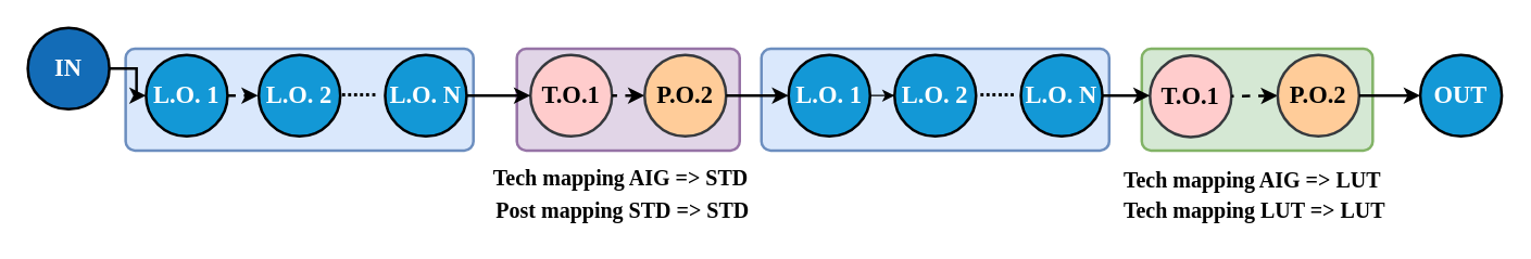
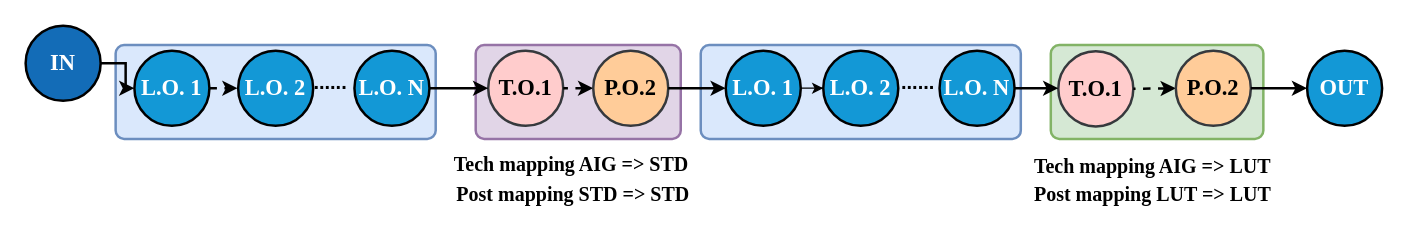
  <mxCell id="0" />
  <mxCell id="1" parent="0" />
  <mxCell id="2" value="" style="rounded=1;whiteSpace=wrap;html=1;arcSize=9;fillColor=#e1d5e7;strokeColor=#9673a6;strokeWidth=2;" parent="1" vertex="1"><mxGeometry x="380" y="35.5" width="164" height="75" as="geometry" /></mxCell>
  <mxCell id="3" value="" style="rounded=1;whiteSpace=wrap;html=1;arcSize=9;fillColor=#dae8fc;strokeColor=#6c8ebf;strokeWidth=2;" parent="1" vertex="1"><mxGeometry x="92" y="35.5" width="256" height="75" as="geometry" /></mxCell>
  <mxCell id="4" value="&lt;font color=&quot;#ffffff&quot; face=&quot;Times New Roman&quot; style=&quot;font-size: 18px;&quot;&gt;&lt;b&gt;L.O. 1&lt;/b&gt;&lt;/font&gt;" style="ellipse;whiteSpace=wrap;html=1;aspect=fixed;strokeWidth=2;fillColor=#1398D6;" parent="1" vertex="1"><mxGeometry x="107" y="40" width="60" height="60" as="geometry" /></mxCell>
  <mxCell id="5" value="&lt;b style=&quot;font-family: &amp;quot;Times New Roman&amp;quot;; font-size: 18px;&quot;&gt;&lt;font color=&quot;#ffffff&quot;&gt;L.O. N&lt;/font&gt;&lt;/b&gt;" style="ellipse;whiteSpace=wrap;html=1;aspect=fixed;strokeWidth=2;fillColor=#1398D6;" parent="1" vertex="1"><mxGeometry x="283" y="40" width="60" height="60" as="geometry" /></mxCell>
  <mxCell id="6" style="edgeStyle=orthogonalEdgeStyle;rounded=0;orthogonalLoop=1;jettySize=auto;html=1;strokeWidth=2;entryX=0;entryY=0.5;entryDx=0;entryDy=0;" parent="1" source="7" target="4" edge="1"><mxGeometry relative="1" as="geometry"><mxPoint x="110" y="70" as="targetPoint" /></mxGeometry></mxCell>
  <mxCell id="7" value="&lt;b style=&quot;font-family: &amp;quot;Times New Roman&amp;quot;; font-size: 18px;&quot;&gt;&lt;font color=&quot;#ffffff&quot;&gt;IN&lt;/font&gt;&lt;/b&gt;" style="ellipse;whiteSpace=wrap;html=1;aspect=fixed;strokeWidth=2;fillColor=#136cb7;" parent="1" vertex="1"><mxGeometry x="20" y="20" width="60" height="60" as="geometry" /></mxCell>
  <mxCell id="8" value="" style="rounded=1;whiteSpace=wrap;html=1;arcSize=9;fillColor=#d5e8d4;strokeColor=#82b366;strokeWidth=2;" parent="1" vertex="1"><mxGeometry x="840" y="35.5" width="170" height="75" as="geometry" /></mxCell>
  <mxCell id="9" value="&lt;font face=&quot;Times New Roman&quot; style=&quot;font-size: 18px;&quot;&gt;&lt;b&gt;T.O.1&lt;/b&gt;&lt;/font&gt;" style="ellipse;whiteSpace=wrap;html=1;aspect=fixed;strokeWidth=2;fillColor=#ffcccc;strokeColor=#36393d;" parent="1" vertex="1"><mxGeometry x="846" y="40.5" width="60" height="60" as="geometry" /></mxCell>
  <mxCell id="10" style="rounded=0;orthogonalLoop=1;jettySize=auto;html=1;entryX=1;entryY=0.5;entryDx=0;entryDy=0;exitX=0;exitY=0.5;exitDx=0;exitDy=0;strokeWidth=2;startArrow=classic;startFill=1;dashed=1;endArrow=none;endFill=0;" parent="1" source="11" target="9" edge="1"><mxGeometry relative="1" as="geometry" /></mxCell>
  <mxCell id="11" value="&lt;b style=&quot;font-family: &amp;quot;Times New Roman&amp;quot;; font-size: 18px;&quot;&gt;P.O.2&lt;/b&gt;" style="ellipse;whiteSpace=wrap;html=1;aspect=fixed;strokeWidth=2;fillColor=#ffcc99;strokeColor=#36393d;" parent="1" vertex="1"><mxGeometry x="940" y="40" width="60" height="60" as="geometry" /></mxCell>
  <mxCell id="12" value="&lt;font face=&quot;Times New Roman&quot; style=&quot;font-size: 18px;&quot;&gt;&lt;b&gt;T.O.1&lt;/b&gt;&lt;/font&gt;" style="ellipse;whiteSpace=wrap;html=1;aspect=fixed;strokeWidth=2;fillColor=#ffcccc;strokeColor=#36393d;" parent="1" vertex="1"><mxGeometry x="390" y="40" width="60" height="60" as="geometry" /></mxCell>
  <mxCell id="13" style="rounded=0;orthogonalLoop=1;jettySize=auto;html=1;entryX=1;entryY=0.5;entryDx=0;entryDy=0;exitX=0;exitY=0.5;exitDx=0;exitDy=0;strokeWidth=2;startArrow=classic;startFill=1;dashed=1;endArrow=none;endFill=0;" parent="1" source="14" target="12" edge="1"><mxGeometry relative="1" as="geometry" /></mxCell>
  <mxCell id="14" value="&lt;b style=&quot;font-family: &amp;quot;Times New Roman&amp;quot;; font-size: 18px;&quot;&gt;P.O.2&lt;/b&gt;" style="ellipse;whiteSpace=wrap;html=1;aspect=fixed;strokeWidth=2;fillColor=#ffcc99;strokeColor=#36393d;" parent="1" vertex="1"><mxGeometry x="474" y="40" width="60" height="60" as="geometry" /></mxCell>
  <mxCell id="15" value="&lt;p style=&quot;language:zh-CN;margin-top:0pt;margin-bottom:0pt;margin-left:0in;&lt;br/&gt;text-align:center;direction:ltr;unicode-bidi:embed;mso-line-break-override:&lt;br/&gt;none;word-break:normal;punctuation-wrap:hanging&quot;&gt;&lt;span style=&quot;font-size:12.0pt;&lt;br/&gt;font-family:&amp;quot;Times New Roman&amp;quot;;mso-ascii-font-family:&amp;quot;Times New Roman&amp;quot;;&lt;br/&gt;mso-fareast-font-family:等线;mso-bidi-font-family:&amp;quot;Times New Roman&amp;quot;;mso-fareast-theme-font:&lt;br/&gt;minor-fareast;color:black;mso-color-index:1;mso-font-kerning:12.0pt;language:&lt;br/&gt;en-US;font-weight:bold;mso-style-textfill-type:solid;mso-style-textfill-fill-themecolor:&lt;br/&gt;text1;mso-style-textfill-fill-color:black;mso-style-textfill-fill-alpha:100.0%&quot;&gt;&lt;font face=&quot;Times New Roman&quot;&gt;Tech mapping AIG =&amp;gt; LUT&lt;/font&gt;&lt;/span&gt;&lt;/p&gt;" style="text;whiteSpace=wrap;html=1;" parent="1" vertex="1"><mxGeometry x="825" y="116" width="200" height="30" as="geometry" /></mxCell>
- <mxCell id="16" value="&lt;p style=&quot;language:zh-CN;margin-top:0pt;margin-bottom:0pt;margin-left:0in;&lt;br/&gt;text-align:center;direction:ltr;unicode-bidi:embed;mso-line-break-override:&lt;br/&gt;none;word-break:normal;punctuation-wrap:hanging&quot;&gt;&lt;span style=&quot;font-size:12.0pt;&lt;br/&gt;font-family:&amp;quot;Times New Roman&amp;quot;;mso-ascii-font-family:&amp;quot;Times New Roman&amp;quot;;&lt;br/&gt;mso-fareast-font-family:等线;mso-bidi-font-family:&amp;quot;Times New Roman&amp;quot;;mso-fareast-theme-font:&lt;br/&gt;minor-fareast;color:black;mso-color-index:1;mso-font-kerning:12.0pt;language:&lt;br/&gt;en-US;font-weight:bold;mso-style-textfill-type:solid;mso-style-textfill-fill-themecolor:&lt;br/&gt;text1;mso-style-textfill-fill-color:black;mso-style-textfill-fill-alpha:100.0%&quot;&gt;&lt;font face=&quot;Times New Roman&quot;&gt;Tech mapping LUT =&amp;gt; LUT&lt;/font&gt;&lt;/span&gt;&lt;/p&gt;" style="text;whiteSpace=wrap;html=1;" parent="1" vertex="1"><mxGeometry x="825" y="139" width="200" height="30" as="geometry" /></mxCell>
+ <mxCell id="16" value="&lt;p style=&quot;language:zh-CN;margin-top:0pt;margin-bottom:0pt;margin-left:0in;&lt;br/&gt;text-align:center;direction:ltr;unicode-bidi:embed;mso-line-break-override:&lt;br/&gt;none;word-break:normal;punctuation-wrap:hanging&quot;&gt;&lt;span style=&quot;font-size:12.0pt;&lt;br/&gt;font-family:&amp;quot;Times New Roman&amp;quot;;mso-ascii-font-family:&amp;quot;Times New Roman&amp;quot;;&lt;br/&gt;mso-fareast-font-family:等线;mso-bidi-font-family:&amp;quot;Times New Roman&amp;quot;;mso-fareast-theme-font:&lt;br/&gt;minor-fareast;color:black;mso-color-index:1;mso-font-kerning:12.0pt;language:&lt;br/&gt;en-US;font-weight:bold;mso-style-textfill-type:solid;mso-style-textfill-fill-themecolor:&lt;br/&gt;text1;mso-style-textfill-fill-color:black;mso-style-textfill-fill-alpha:100.0%&quot;&gt;&lt;font face=&quot;Times New Roman&quot;&gt;Post mapping LUT =&amp;gt; LUT&lt;/font&gt;&lt;/span&gt;&lt;/p&gt;" style="text;whiteSpace=wrap;html=1;" parent="1" vertex="1"><mxGeometry x="825" y="139" width="200" height="30" as="geometry" /></mxCell>
  <mxCell id="17" value="&lt;p style=&quot;language:zh-CN;margin-top:0pt;margin-bottom:0pt;margin-left:0in;&lt;br/&gt;text-align:center;direction:ltr;unicode-bidi:embed;mso-line-break-override:&lt;br/&gt;none;word-break:normal;punctuation-wrap:hanging&quot;&gt;&lt;span style=&quot;font-size:12.0pt;&lt;br/&gt;font-family:&amp;quot;Times New Roman&amp;quot;;mso-ascii-font-family:&amp;quot;Times New Roman&amp;quot;;&lt;br/&gt;mso-fareast-font-family:等线;mso-bidi-font-family:&amp;quot;Times New Roman&amp;quot;;mso-fareast-theme-font:&lt;br/&gt;minor-fareast;color:black;mso-color-index:1;mso-font-kerning:12.0pt;language:&lt;br/&gt;en-US;font-weight:bold;mso-style-textfill-type:solid;mso-style-textfill-fill-themecolor:&lt;br/&gt;text1;mso-style-textfill-fill-color:black;mso-style-textfill-fill-alpha:100.0%&quot;&gt;&lt;font face=&quot;Times New Roman&quot;&gt;Tech mapping AIG =&amp;gt; STD&lt;/font&gt;&lt;/span&gt;&lt;/p&gt;" style="text;whiteSpace=wrap;html=1;" parent="1" vertex="1"><mxGeometry x="361" y="115" width="200" height="30" as="geometry" /></mxCell>
  <mxCell id="18" value="&lt;p style=&quot;language:zh-CN;margin-top:0pt;margin-bottom:0pt;margin-left:0in;&lt;br/&gt;text-align:center;direction:ltr;unicode-bidi:embed;mso-line-break-override:&lt;br/&gt;none;word-break:normal;punctuation-wrap:hanging&quot;&gt;&lt;span style=&quot;font-size:12.0pt;&lt;br/&gt;font-family:&amp;quot;Times New Roman&amp;quot;;mso-ascii-font-family:&amp;quot;Times New Roman&amp;quot;;&lt;br/&gt;mso-fareast-font-family:等线;mso-bidi-font-family:&amp;quot;Times New Roman&amp;quot;;mso-fareast-theme-font:&lt;br/&gt;minor-fareast;color:black;mso-color-index:1;mso-font-kerning:12.0pt;language:&lt;br/&gt;en-US;font-weight:bold;mso-style-textfill-type:solid;mso-style-textfill-fill-themecolor:&lt;br/&gt;text1;mso-style-textfill-fill-color:black;mso-style-textfill-fill-alpha:100.0%&quot;&gt;&lt;font face=&quot;Times New Roman&quot;&gt;Post mapping STD =&amp;gt; STD&lt;/font&gt;&lt;/span&gt;&lt;/p&gt;" style="text;whiteSpace=wrap;html=1;" parent="1" vertex="1"><mxGeometry x="363" y="139" width="200" height="30" as="geometry" /></mxCell>
  <mxCell id="19" value="&lt;b style=&quot;&quot;&gt;&lt;font style=&quot;font-size: 16px;&quot;&gt;......&lt;/font&gt;&lt;/b&gt;" style="text;html=1;align=center;verticalAlign=middle;whiteSpace=wrap;rounded=0;" parent="1" vertex="1"><mxGeometry x="239" y="50.57" width="50" height="28.86" as="geometry" /></mxCell>
  <mxCell id="20" value="&lt;b style=&quot;font-family: &amp;quot;Times New Roman&amp;quot;; font-size: 18px;&quot;&gt;&lt;font color=&quot;#ffffff&quot;&gt;L.O. 2&lt;/font&gt;&lt;/b&gt;" style="ellipse;whiteSpace=wrap;html=1;aspect=fixed;strokeWidth=2;fillColor=#1398D6;" parent="1" vertex="1"><mxGeometry x="190" y="40" width="60" height="60" as="geometry" /></mxCell>
  <mxCell id="21" value="" style="rounded=1;whiteSpace=wrap;html=1;arcSize=9;fillColor=#dae8fc;strokeColor=#6c8ebf;strokeWidth=2;" parent="1" vertex="1"><mxGeometry x="560" y="35.5" width="256" height="75" as="geometry" /></mxCell>
  <mxCell id="22" style="edgeStyle=orthogonalEdgeStyle;rounded=0;orthogonalLoop=1;jettySize=auto;html=1;entryX=0;entryY=0.5;entryDx=0;entryDy=0;" parent="1" source="23" target="26" edge="1"><mxGeometry relative="1" as="geometry" /></mxCell>
  <mxCell id="23" value="&lt;font color=&quot;#ffffff&quot; face=&quot;Times New Roman&quot; style=&quot;font-size: 18px;&quot;&gt;&lt;b&gt;L.O. 1&lt;/b&gt;&lt;/font&gt;" style="ellipse;whiteSpace=wrap;html=1;aspect=fixed;strokeWidth=2;fillColor=#1398D6;" parent="1" vertex="1"><mxGeometry x="580" y="40" width="60" height="60" as="geometry" /></mxCell>
  <mxCell id="24" value="&lt;b style=&quot;font-family: &amp;quot;Times New Roman&amp;quot;; font-size: 18px;&quot;&gt;&lt;font color=&quot;#ffffff&quot;&gt;L.O. N&lt;/font&gt;&lt;/b&gt;" style="ellipse;whiteSpace=wrap;html=1;aspect=fixed;strokeWidth=2;fillColor=#1398D6;" parent="1" vertex="1"><mxGeometry x="751" y="40" width="60" height="60" as="geometry" /></mxCell>
  <mxCell id="25" value="&lt;b style=&quot;&quot;&gt;&lt;font style=&quot;font-size: 16px;&quot;&gt;......&lt;/font&gt;&lt;/b&gt;" style="text;html=1;align=center;verticalAlign=middle;whiteSpace=wrap;rounded=0;" parent="1" vertex="1"><mxGeometry x="709" y="50.57" width="50" height="28.86" as="geometry" /></mxCell>
  <mxCell id="26" value="&lt;b style=&quot;font-family: &amp;quot;Times New Roman&amp;quot;; font-size: 18px;&quot;&gt;&lt;font color=&quot;#ffffff&quot;&gt;L.O. 2&lt;/font&gt;&lt;/b&gt;" style="ellipse;whiteSpace=wrap;html=1;aspect=fixed;strokeWidth=2;fillColor=#1398D6;" parent="1" vertex="1"><mxGeometry x="658" y="40" width="60" height="60" as="geometry" /></mxCell>
  <mxCell id="27" style="edgeStyle=orthogonalEdgeStyle;rounded=0;orthogonalLoop=1;jettySize=auto;html=1;entryX=0;entryY=0.5;entryDx=0;entryDy=0;strokeWidth=2;" parent="1" source="14" target="23" edge="1"><mxGeometry relative="1" as="geometry" /></mxCell>
  <mxCell id="28" style="edgeStyle=orthogonalEdgeStyle;rounded=0;orthogonalLoop=1;jettySize=auto;html=1;strokeWidth=2;dashed=1;entryX=0;entryY=0.5;entryDx=0;entryDy=0;exitX=1;exitY=0.5;exitDx=0;exitDy=0;" parent="1" source="4" edge="1"><mxGeometry relative="1" as="geometry"><mxPoint x="142.5" y="69.8" as="sourcePoint" /><mxPoint x="189.5" y="69.8" as="targetPoint" /></mxGeometry></mxCell>
  <mxCell id="29" value="&lt;b style=&quot;font-family: &amp;quot;Times New Roman&amp;quot;; font-size: 18px;&quot;&gt;&lt;font color=&quot;#ffffff&quot;&gt;OUT&lt;/font&gt;&lt;/b&gt;" style="ellipse;whiteSpace=wrap;html=1;aspect=fixed;strokeWidth=2;fillColor=#1398d6;" parent="1" vertex="1"><mxGeometry x="1045" y="40" width="60" height="60" as="geometry" /></mxCell>
  <mxCell id="30" style="edgeStyle=orthogonalEdgeStyle;rounded=0;orthogonalLoop=1;jettySize=auto;html=1;entryX=0;entryY=0.5;entryDx=0;entryDy=0;strokeWidth=2;exitX=1;exitY=0.5;exitDx=0;exitDy=0;" edge="1" parent="1" source="5" target="12"><mxGeometry relative="1" as="geometry"><mxPoint x="544" y="80" as="sourcePoint" /><mxPoint x="590" y="80" as="targetPoint" /></mxGeometry></mxCell>
  <mxCell id="31" style="edgeStyle=orthogonalEdgeStyle;rounded=0;orthogonalLoop=1;jettySize=auto;html=1;entryX=0;entryY=0.5;entryDx=0;entryDy=0;strokeWidth=2;exitX=1;exitY=0.5;exitDx=0;exitDy=0;" edge="1" parent="1" source="24" target="9"><mxGeometry relative="1" as="geometry"><mxPoint x="353" y="80" as="sourcePoint" /><mxPoint x="400" y="80" as="targetPoint" /></mxGeometry></mxCell>
  <mxCell id="32" style="edgeStyle=orthogonalEdgeStyle;rounded=0;orthogonalLoop=1;jettySize=auto;html=1;entryX=0;entryY=0.5;entryDx=0;entryDy=0;strokeWidth=2;exitX=1;exitY=0.5;exitDx=0;exitDy=0;" edge="1" parent="1" source="11" target="29"><mxGeometry relative="1" as="geometry"><mxPoint x="811" y="80" as="sourcePoint" /><mxPoint x="856" y="81" as="targetPoint" /></mxGeometry></mxCell>
